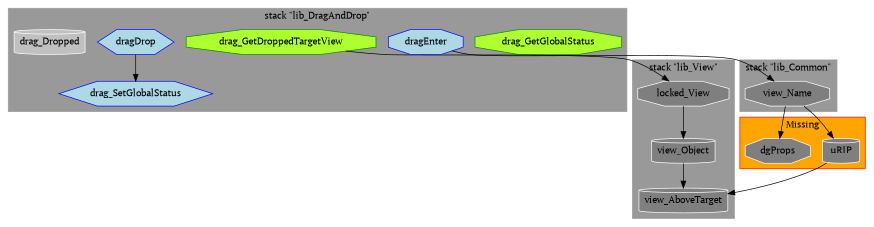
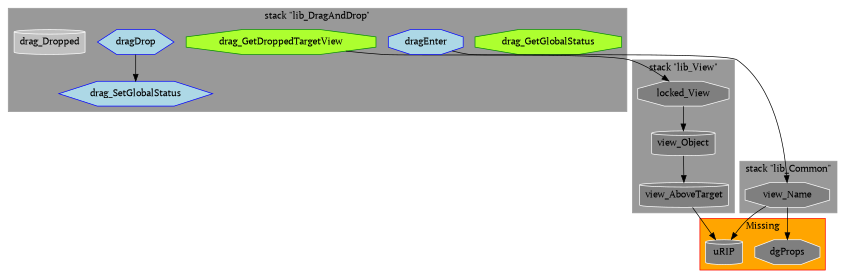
  digraph {
    clusterrank=true
    fontname="PT Serif"
    node [color=white fillcolor=grey50 fontname="PT Serif" shape=octagon style=filled]
    edge [fontname="PT Serif"]
    n1 [label=locked_View]
    n2 [label=view_Object shape=cylinder]
    n3 [label=uRIP shape=cylinder]
    n4 [label=view_Name]
    n5 [label=dgProps]
    n6 [label=view_AboveTarget shape=cylinder]
    n7 [color=Green4 fillcolor=GreenYellow label=drag_GetGlobalStatus]
    n8 [color=Green4 fillcolor=GreenYellow label=drag_GetDroppedTargetView]
    n9 [color=Blue fillcolor=LightBlue label=drag_SetGlobalStatus shape=hexagon]
    n10 [color=Blue fillcolor=LightBlue label=dragEnter]
    n11 [color=Blue fillcolor=LightBlue label=dragDrop shape=hexagon]
    n12 [fillcolor=grey label=drag_Dropped shape=cylinder]
    subgraph sub_1 {
      n1
      n2
      n3
      n4
      n5
      n6
    }
    subgraph sub_2 {
      n7
      n8
    }
    subgraph sub_3 {
      n9
      n10
      n11
    }
    subgraph sub_4 {
      n12
    }
    subgraph cluster_5 {
      color=red
      fillcolor=orange
      label=Missing
      style=filled
      n3
      n5
    }
    subgraph cluster_6 {
      color=grey60
      fillcolor=grey60
      label="stack \"lib_Common\""
      style=filled
      n4
    }
    subgraph cluster_7 {
      color=grey60
      fillcolor=grey60
      label="stack \"lib_DragAndDrop\""
      style=filled
      n7
      n8
      n9
      n10
      n11
      n12
    }
    subgraph cluster_8 {
      color=grey60
      fillcolor=grey60
      label="stack \"lib_View\""
      style=filled
      n1
      n2
      n6
    }
    n1 -> n2
    n2 -> n6
    n4 -> n3
    n4 -> n5
-   n3 -> n6
+   n6 -> n3
    n8 -> n1
    n10 -> n4
    n11 -> n9
  }
